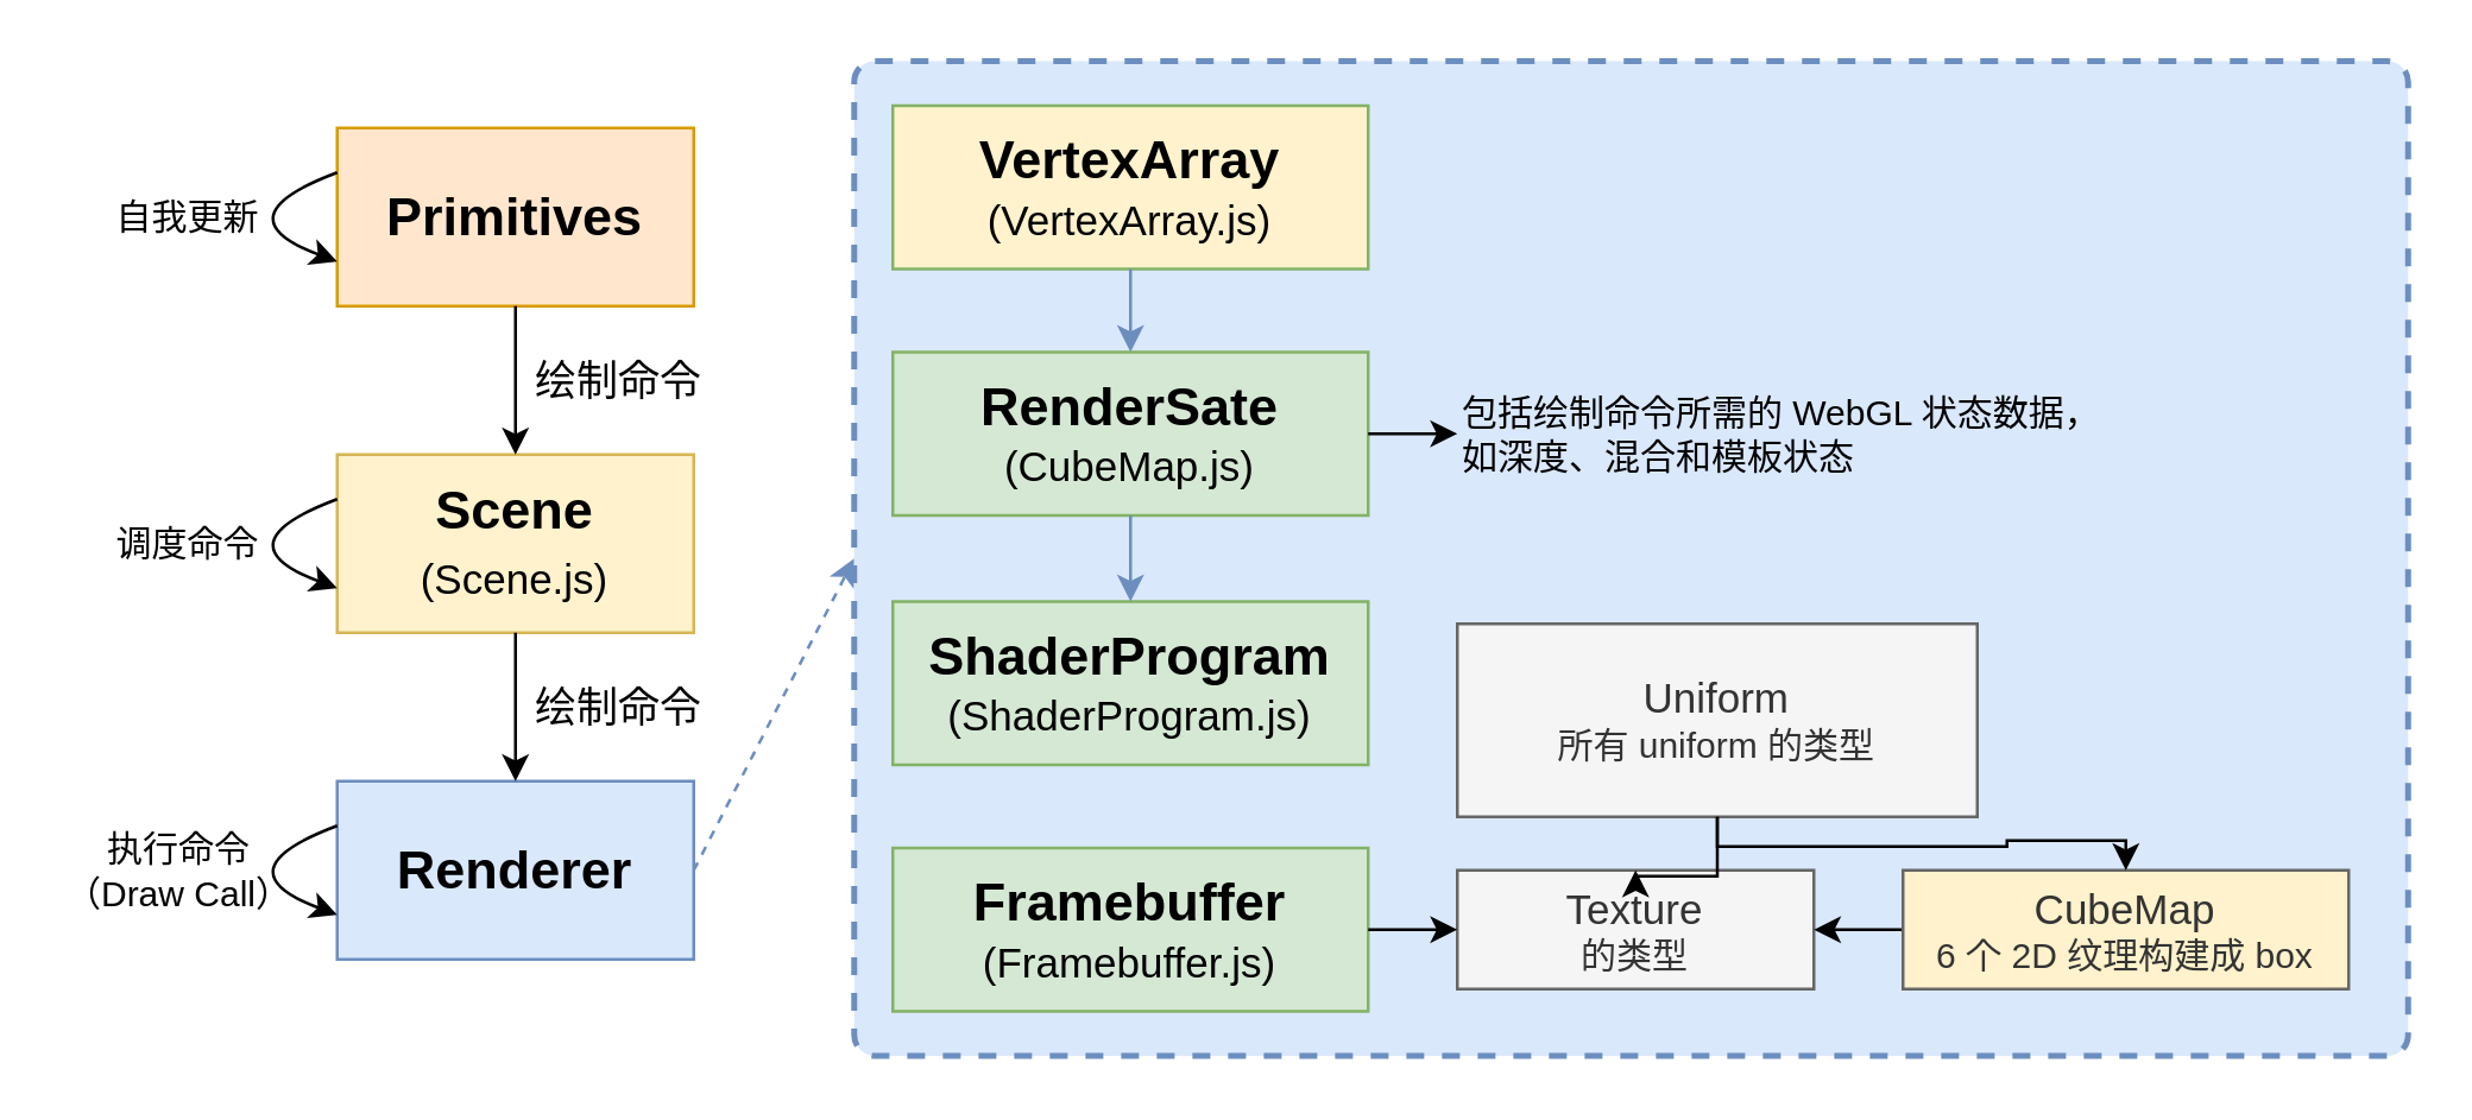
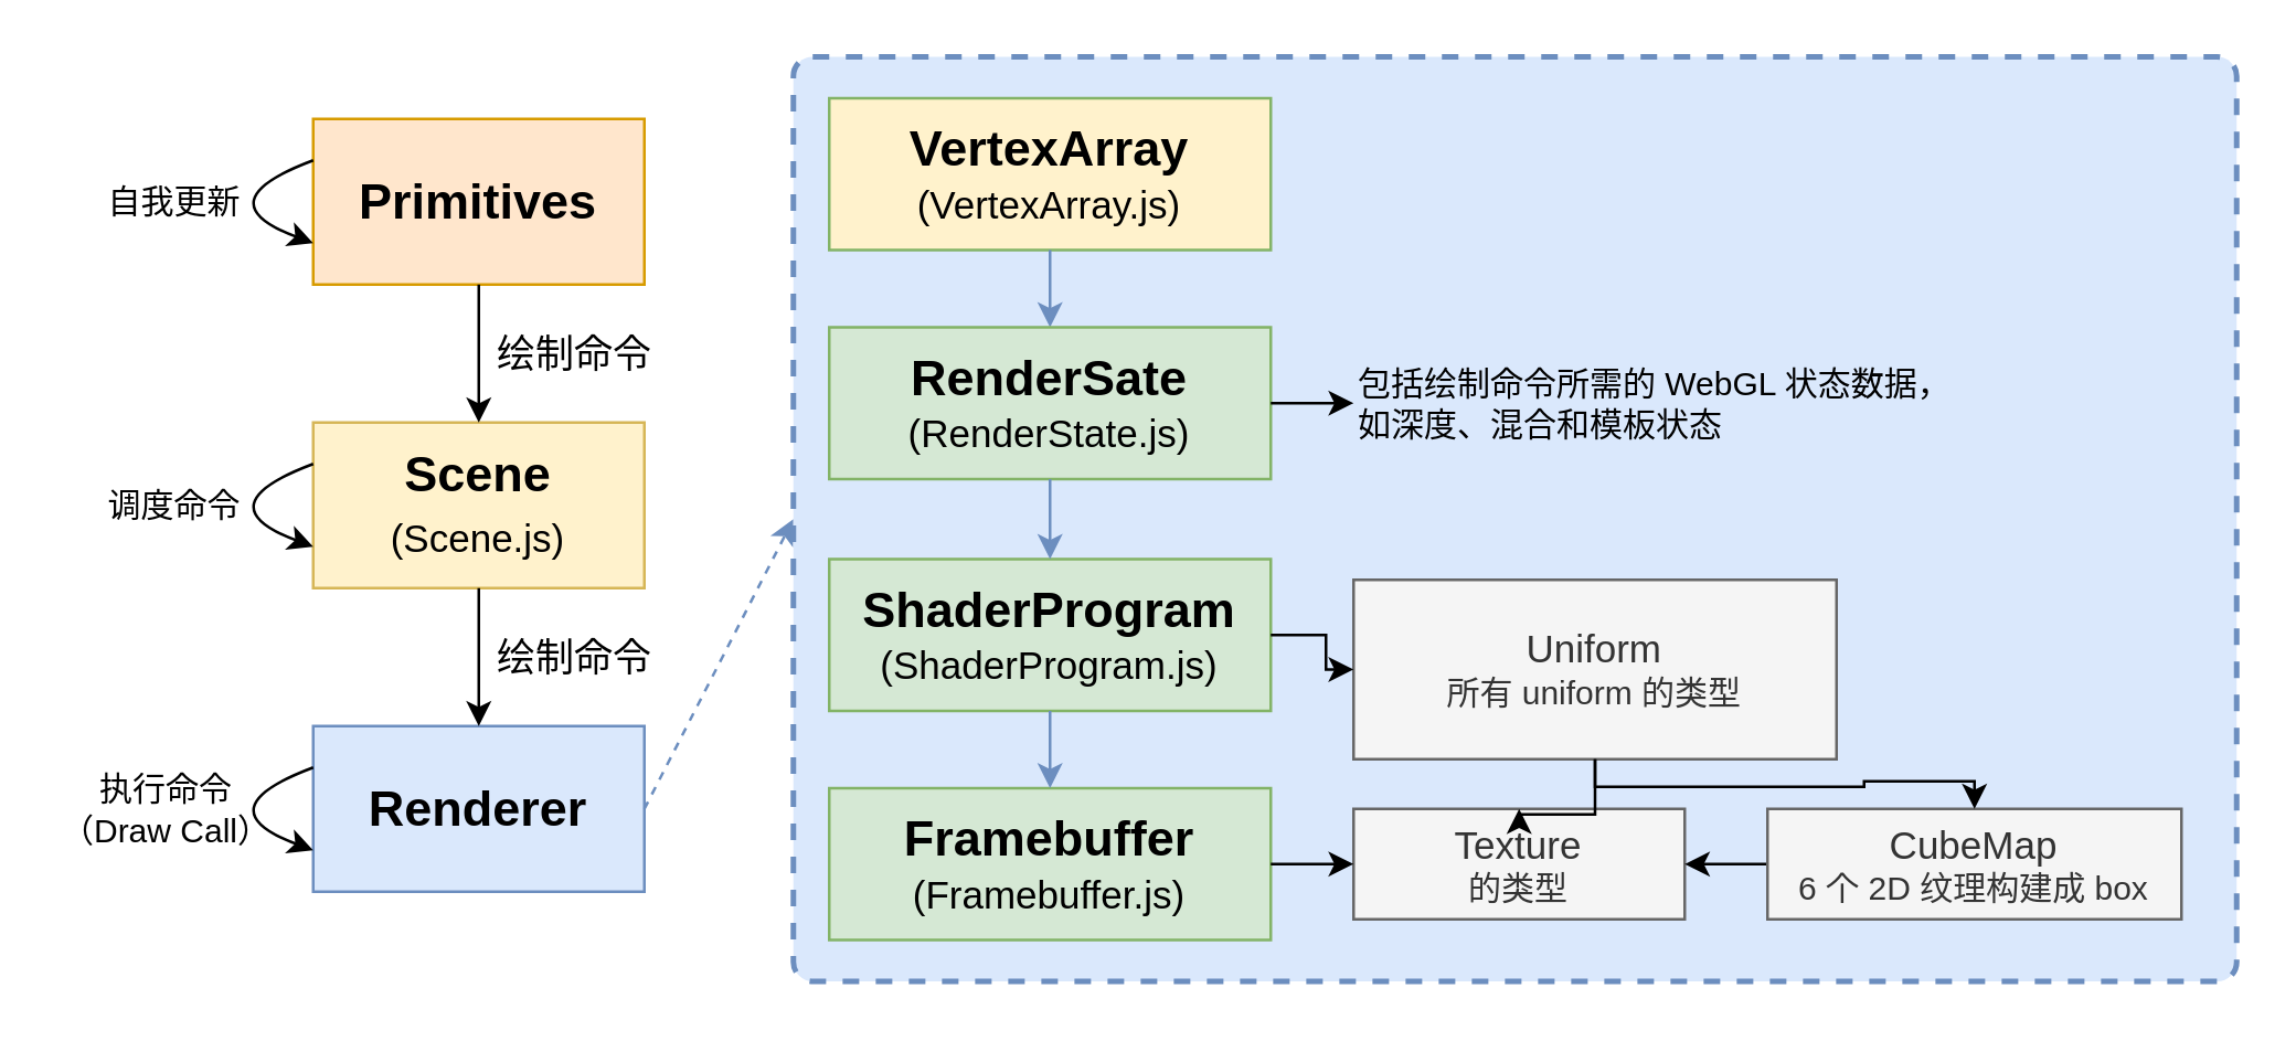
  <mxCell id="0" />
  <mxCell id="1" parent="0" />
  <mxCell id="2" value="" style="group" vertex="1" connectable="0" parent="1"><mxGeometry x="20" y="42.5" width="223" height="280" as="geometry" /></mxCell>
  <mxCell id="3" value="Primitives" style="rounded=0;whiteSpace=wrap;html=1;fontSize=18;fillColor=#ffe6cc;strokeColor=#d79b00;fontStyle=1" vertex="1" parent="2"><mxGeometry x="93" width="120" height="60" as="geometry" /></mxCell>
  <mxCell id="4" value="Scene&lt;br&gt;&lt;span style=&quot;font-weight: normal;&quot;&gt;&lt;font style=&quot;font-size: 14px;&quot;&gt;(Scene.js)&lt;/font&gt;&lt;/span&gt;" style="rounded=0;whiteSpace=wrap;html=1;fontSize=18;fillColor=#fff2cc;strokeColor=#d6b656;fontStyle=1" vertex="1" parent="2"><mxGeometry x="93" y="110" width="120" height="60" as="geometry" /></mxCell>
  <mxCell id="5" value="Renderer" style="rounded=0;whiteSpace=wrap;html=1;fontSize=18;fillColor=#dae8fc;strokeColor=#6c8ebf;fontStyle=1" vertex="1" parent="2"><mxGeometry x="93" y="220" width="120" height="60" as="geometry" /></mxCell>
  <mxCell id="6" value="绘制命令" style="text;html=1;strokeColor=none;fillColor=none;align=center;verticalAlign=middle;whiteSpace=wrap;rounded=0;fontSize=14;" vertex="1" parent="2"><mxGeometry x="153" y="70" width="70" height="30" as="geometry" /></mxCell>
  <mxCell id="7" value="绘制命令" style="text;html=1;strokeColor=none;fillColor=none;align=center;verticalAlign=middle;whiteSpace=wrap;rounded=0;fontSize=14;" vertex="1" parent="2"><mxGeometry x="153" y="180" width="70" height="30" as="geometry" /></mxCell>
  <mxCell id="8" value="自我更新" style="text;html=1;strokeColor=none;fillColor=none;align=center;verticalAlign=middle;whiteSpace=wrap;rounded=0;fontSize=12;" vertex="1" parent="2"><mxGeometry x="13" y="15" width="60" height="30" as="geometry" /></mxCell>
  <mxCell id="9" value="调度命令" style="text;html=1;strokeColor=none;fillColor=none;align=center;verticalAlign=middle;whiteSpace=wrap;rounded=0;fontSize=12;" vertex="1" parent="2"><mxGeometry x="13" y="125" width="60" height="30" as="geometry" /></mxCell>
  <mxCell id="10" value="执行命令&lt;br&gt;（Draw Call）" style="text;html=1;strokeColor=none;fillColor=none;align=center;verticalAlign=middle;whiteSpace=wrap;rounded=0;fontSize=12;" vertex="1" parent="2"><mxGeometry y="235" width="80" height="30" as="geometry" /></mxCell>
  <mxCell id="11" value="" style="edgeStyle=orthogonalEdgeStyle;rounded=0;orthogonalLoop=1;jettySize=auto;html=1;fontSize=14;" edge="1" parent="2" source="3" target="4"><mxGeometry relative="1" as="geometry" /></mxCell>
  <mxCell id="12" value="" style="endArrow=classic;html=1;rounded=0;fontSize=12;exitX=0;exitY=0.25;exitDx=0;exitDy=0;entryX=0;entryY=0.75;entryDx=0;entryDy=0;edgeStyle=orthogonalEdgeStyle;curved=1;" edge="1" parent="2" source="3" target="3"><mxGeometry width="50" height="50" relative="1" as="geometry"><mxPoint x="173" y="110" as="sourcePoint" /><mxPoint x="223" y="60" as="targetPoint" /><Array as="points"><mxPoint x="53" y="30" /></Array></mxGeometry></mxCell>
  <mxCell id="13" value="" style="endArrow=classic;html=1;rounded=0;fontSize=12;curved=1;exitX=0;exitY=0.25;exitDx=0;exitDy=0;entryX=0;entryY=0.75;entryDx=0;entryDy=0;edgeStyle=orthogonalEdgeStyle;" edge="1" parent="2" source="4" target="4"><mxGeometry width="50" height="50" relative="1" as="geometry"><mxPoint x="173" y="110" as="sourcePoint" /><mxPoint x="223" y="60" as="targetPoint" /><Array as="points"><mxPoint x="53" y="140" /></Array></mxGeometry></mxCell>
  <mxCell id="14" value="" style="edgeStyle=orthogonalEdgeStyle;rounded=0;orthogonalLoop=1;jettySize=auto;html=1;fontSize=12;" edge="1" parent="2" source="4" target="5"><mxGeometry relative="1" as="geometry" /></mxCell>
  <mxCell id="15" value="" style="endArrow=classic;html=1;rounded=0;fontSize=12;curved=1;exitX=0;exitY=0.25;exitDx=0;exitDy=0;entryX=0;entryY=0.75;entryDx=0;entryDy=0;edgeStyle=orthogonalEdgeStyle;" edge="1" parent="2" source="5" target="5"><mxGeometry width="50" height="50" relative="1" as="geometry"><mxPoint x="173" y="110" as="sourcePoint" /><mxPoint x="223" y="60" as="targetPoint" /><Array as="points"><mxPoint x="53" y="250" /></Array></mxGeometry></mxCell>
  <mxCell id="16" value="" style="endArrow=classic;html=1;rounded=0;fontSize=12;curved=1;exitX=1;exitY=0.5;exitDx=0;exitDy=0;entryX=0;entryY=0.5;entryDx=0;entryDy=0;dashed=1;strokeColor=#6C8EBF;" edge="1" parent="1" source="5" target="18"><mxGeometry width="50" height="50" relative="1" as="geometry"><mxPoint x="380" y="280" as="sourcePoint" /><mxPoint x="430" y="230" as="targetPoint" /></mxGeometry></mxCell>
  <mxCell id="17" value="" style="group" vertex="1" connectable="0" parent="1"><mxGeometry x="287" y="20" width="523" height="335" as="geometry" /></mxCell>
  <mxCell id="18" value="" style="rounded=1;whiteSpace=wrap;html=1;absoluteArcSize=1;arcSize=14;strokeWidth=2;fontSize=12;dashed=1;fillColor=#dae8fc;strokeColor=#6c8ebf;" vertex="1" parent="17"><mxGeometry width="523" height="335" as="geometry" /></mxCell>
  <mxCell id="19" value="&lt;font style=&quot;&quot;&gt;&lt;b&gt;&lt;font style=&quot;font-size: 18px;&quot;&gt;VertexArray&lt;/font&gt;&lt;/b&gt;&lt;br&gt;(VertexArray.js)&lt;br&gt;&lt;/font&gt;" style="rounded=0;whiteSpace=wrap;html=1;fontSize=14;fillColor=#fff2cc;strokeColor=#82b366;" vertex="1" parent="17"><mxGeometry x="13" y="15" width="160" height="55" as="geometry" /></mxCell>
  <mxCell id="20" value="" style="edgeStyle=orthogonalEdgeStyle;rounded=0;orthogonalLoop=1;jettySize=auto;html=1;fontSize=14;fillColor=#dae8fc;strokeColor=#6c8ebf;" edge="1" parent="17" source="19" target="21"><mxGeometry relative="1" as="geometry" /></mxCell>
- <mxCell id="21" value="&lt;b&gt;&lt;font style=&quot;font-size: 18px;&quot;&gt;RenderSate&lt;/font&gt;&lt;/b&gt;&lt;br&gt;(CubeMap.js)" style="rounded=0;whiteSpace=wrap;html=1;fontSize=14;fillColor=#d5e8d4;strokeColor=#82b366;" vertex="1" parent="17"><mxGeometry x="13" y="98" width="160" height="55" as="geometry" /></mxCell>
+ <mxCell id="21" value="&lt;b&gt;&lt;font style=&quot;font-size: 18px;&quot;&gt;RenderSate&lt;/font&gt;&lt;/b&gt;&lt;br&gt;(RenderState.js)" style="rounded=0;whiteSpace=wrap;html=1;fontSize=14;fillColor=#d5e8d4;strokeColor=#82b366;" vertex="1" parent="17"><mxGeometry x="13" y="98" width="160" height="55" as="geometry" /></mxCell>
  <mxCell id="22" value="&lt;b&gt;&lt;font style=&quot;font-size: 18px;&quot;&gt;ShaderProgram&lt;/font&gt;&lt;/b&gt;&lt;br&gt;(ShaderProgram.js)" style="rounded=0;whiteSpace=wrap;html=1;fontSize=14;fillColor=#d5e8d4;strokeColor=#82b366;" vertex="1" parent="17"><mxGeometry x="13" y="182" width="160" height="55" as="geometry" /></mxCell>
  <mxCell id="23" value="" style="edgeStyle=orthogonalEdgeStyle;rounded=0;orthogonalLoop=1;jettySize=auto;html=1;fontSize=14;fillColor=#dae8fc;strokeColor=#6c8ebf;" edge="1" parent="17" source="21" target="22"><mxGeometry relative="1" as="geometry" /></mxCell>
  <mxCell id="24" value="&lt;b&gt;&lt;font style=&quot;font-size: 18px;&quot;&gt;Framebuffer&lt;/font&gt;&lt;/b&gt;&lt;br&gt;(Framebuffer.js)" style="rounded=0;whiteSpace=wrap;html=1;fontSize=14;fillColor=#d5e8d4;strokeColor=#82b366;" vertex="1" parent="17"><mxGeometry x="13" y="265" width="160" height="55" as="geometry" /></mxCell>
+ <mxCell id="25" value="" style="edgeStyle=orthogonalEdgeStyle;rounded=0;orthogonalLoop=1;jettySize=auto;html=1;fontSize=14;fillColor=#dae8fc;strokeColor=#6c8ebf;" edge="1" parent="17" source="22" target="24"><mxGeometry relative="1" as="geometry" /></mxCell>
  <mxCell id="26" value="&lt;font style=&quot;font-size: 14px;&quot;&gt;Uniform&lt;/font&gt;&lt;br&gt;所有 uniform 的类型" style="rounded=0;whiteSpace=wrap;html=1;fontSize=12;fillColor=#f5f5f5;fontColor=#333333;strokeColor=#666666;" vertex="1" parent="17"><mxGeometry x="203" y="189.5" width="175" height="65" as="geometry" /></mxCell>
+ <mxCell id="27" value="" style="edgeStyle=orthogonalEdgeStyle;rounded=0;orthogonalLoop=1;jettySize=auto;html=1;fontSize=14;" edge="1" parent="17" source="22" target="26"><mxGeometry relative="1" as="geometry" /></mxCell>
  <mxCell id="28" value="&lt;font style=&quot;font-size: 14px;&quot;&gt;Texture&lt;/font&gt;&lt;br&gt;的类型" style="rounded=0;whiteSpace=wrap;html=1;fontSize=12;fillColor=#f5f5f5;fontColor=#333333;strokeColor=#666666;" vertex="1" parent="17"><mxGeometry x="203" y="272.5" width="120" height="40" as="geometry" /></mxCell>
  <mxCell id="29" value="" style="edgeStyle=orthogonalEdgeStyle;rounded=0;orthogonalLoop=1;jettySize=auto;html=1;fontSize=14;" edge="1" parent="17" source="24" target="28"><mxGeometry relative="1" as="geometry" /></mxCell>
  <mxCell id="30" value="" style="edgeStyle=orthogonalEdgeStyle;rounded=0;orthogonalLoop=1;jettySize=auto;html=1;fontSize=14;" edge="1" parent="17" source="26" target="28"><mxGeometry relative="1" as="geometry" /></mxCell>
  <mxCell id="31" value="" style="edgeStyle=orthogonalEdgeStyle;rounded=0;orthogonalLoop=1;jettySize=auto;html=1;fontSize=14;" edge="1" parent="17" source="32" target="28"><mxGeometry relative="1" as="geometry" /></mxCell>
- <mxCell id="32" value="&lt;font style=&quot;font-size: 14px;&quot;&gt;CubeMap&lt;/font&gt;&lt;br&gt;6 个 2D 纹理构建成 box" style="rounded=0;whiteSpace=wrap;html=1;fontSize=12;fillColor=#fff2cc;fontColor=#333333;strokeColor=#666666;" vertex="1" parent="17"><mxGeometry x="353" y="272.5" width="150" height="40" as="geometry" /></mxCell>
+ <mxCell id="32" value="&lt;font style=&quot;font-size: 14px;&quot;&gt;CubeMap&lt;/font&gt;&lt;br&gt;6 个 2D 纹理构建成 box" style="rounded=0;whiteSpace=wrap;html=1;fontSize=12;fillColor=#f5f5f5;fontColor=#333333;strokeColor=#666666;" vertex="1" parent="17"><mxGeometry x="353" y="272.5" width="150" height="40" as="geometry" /></mxCell>
  <mxCell id="33" value="" style="endArrow=classic;html=1;rounded=0;fontSize=14;exitX=0.5;exitY=1;exitDx=0;exitDy=0;entryX=0.5;entryY=0;entryDx=0;entryDy=0;edgeStyle=orthogonalEdgeStyle;" edge="1" parent="17" source="26" target="32"><mxGeometry width="50" height="50" relative="1" as="geometry"><mxPoint x="103" y="385" as="sourcePoint" /><mxPoint x="153" y="335" as="targetPoint" /></mxGeometry></mxCell>
  <mxCell id="34" value="包括绘制命令所需的 WebGL 状态数据，如深度、混合和模板状态" style="text;html=1;strokeColor=none;fillColor=none;align=left;verticalAlign=middle;whiteSpace=wrap;rounded=0;fontSize=12;" vertex="1" parent="17"><mxGeometry x="203" y="110.5" width="220" height="30" as="geometry" /></mxCell>
  <mxCell id="35" value="" style="edgeStyle=orthogonalEdgeStyle;rounded=0;orthogonalLoop=1;jettySize=auto;html=1;fontSize=18;" edge="1" parent="17" source="21" target="34"><mxGeometry relative="1" as="geometry" /></mxCell>
